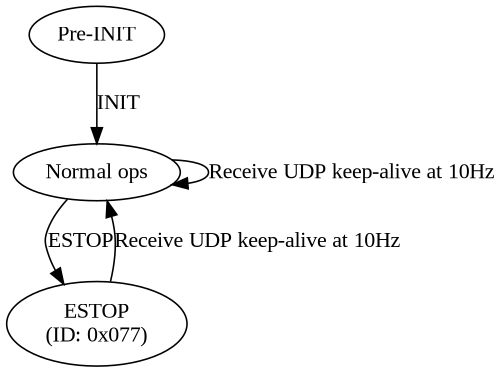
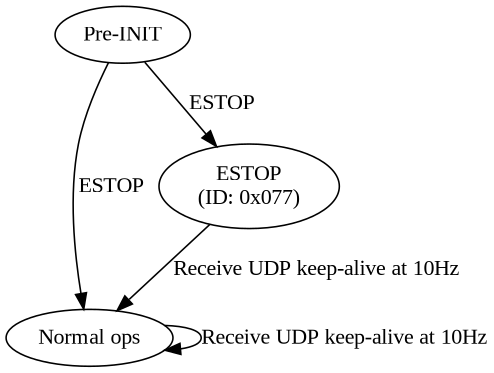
  digraph {
    fontname="Liberation Serif"
    node [fontname="Liberation Serif"]
    edge [fontname="Liberation Serif"]
    n1 [label="Pre-INIT"]
    n2 [label="Normal ops"]
    n3 [label="ESTOP\n(ID: 0x077)"]
-   n1 -> n2 [label=INIT]
+   n1 -> n2 [label=ESTOP]
    n2 -> n2 [label="Receive UDP keep-alive at 10Hz"]
-   n2 -> n3 [label=ESTOP]
+   n1 -> n3 [label=ESTOP]
    n3 -> n2 [label="Receive UDP keep-alive at 10Hz"]
  }
